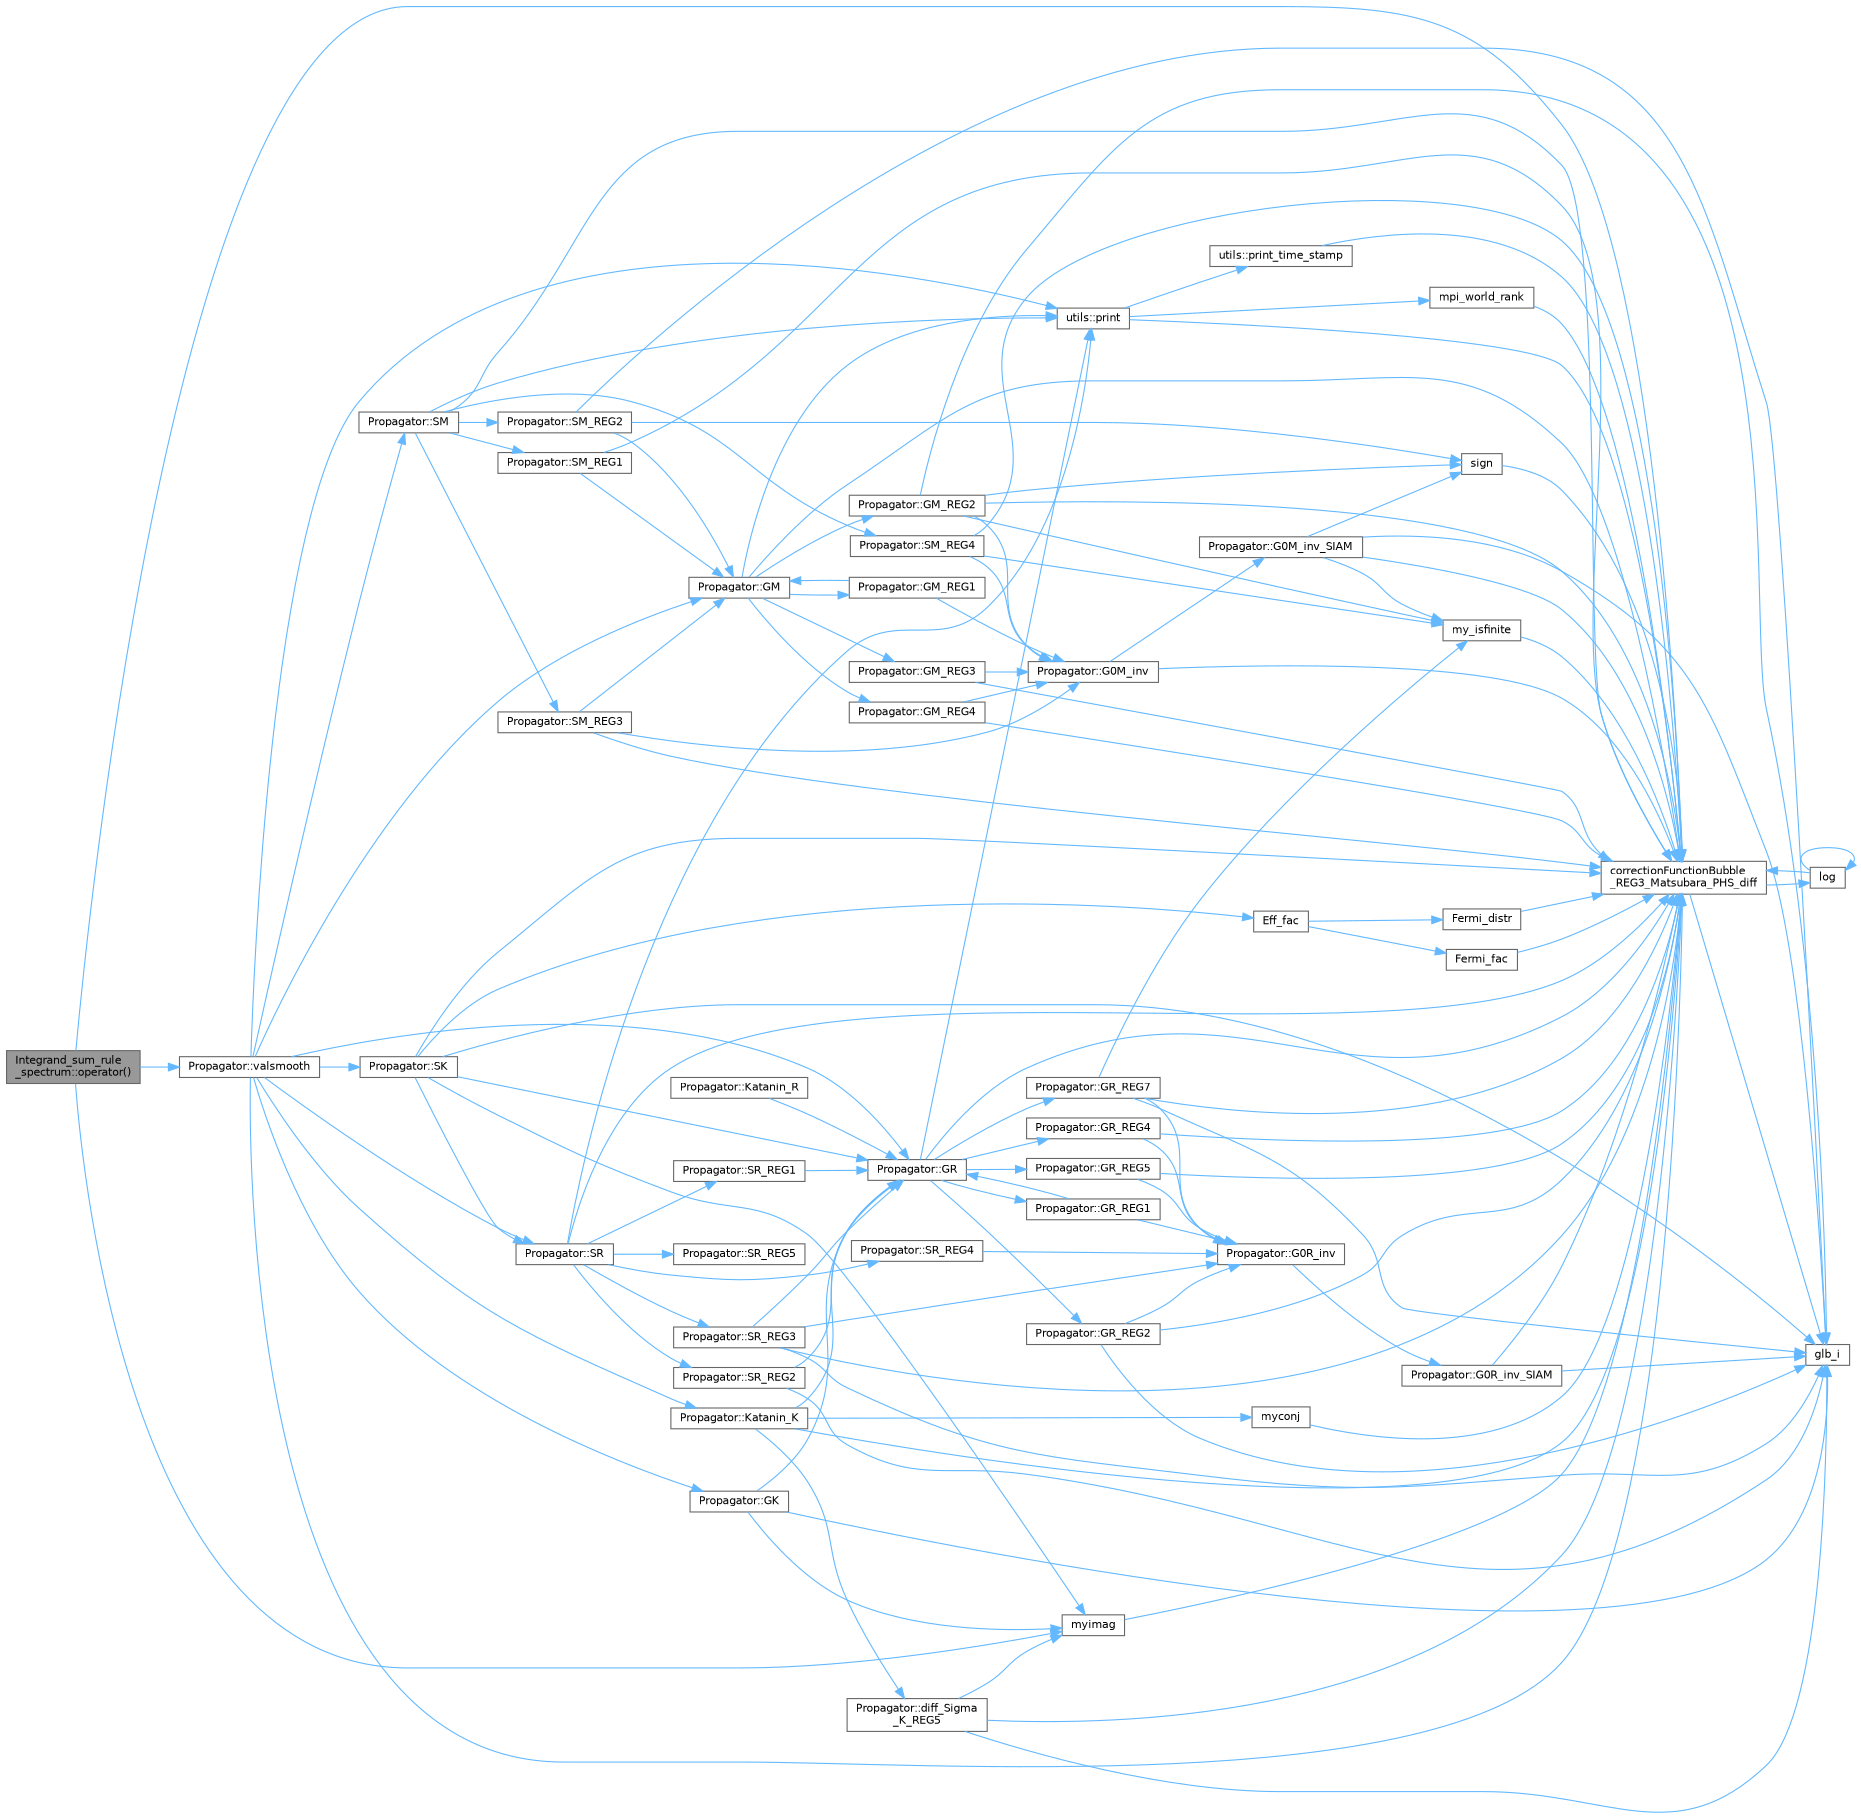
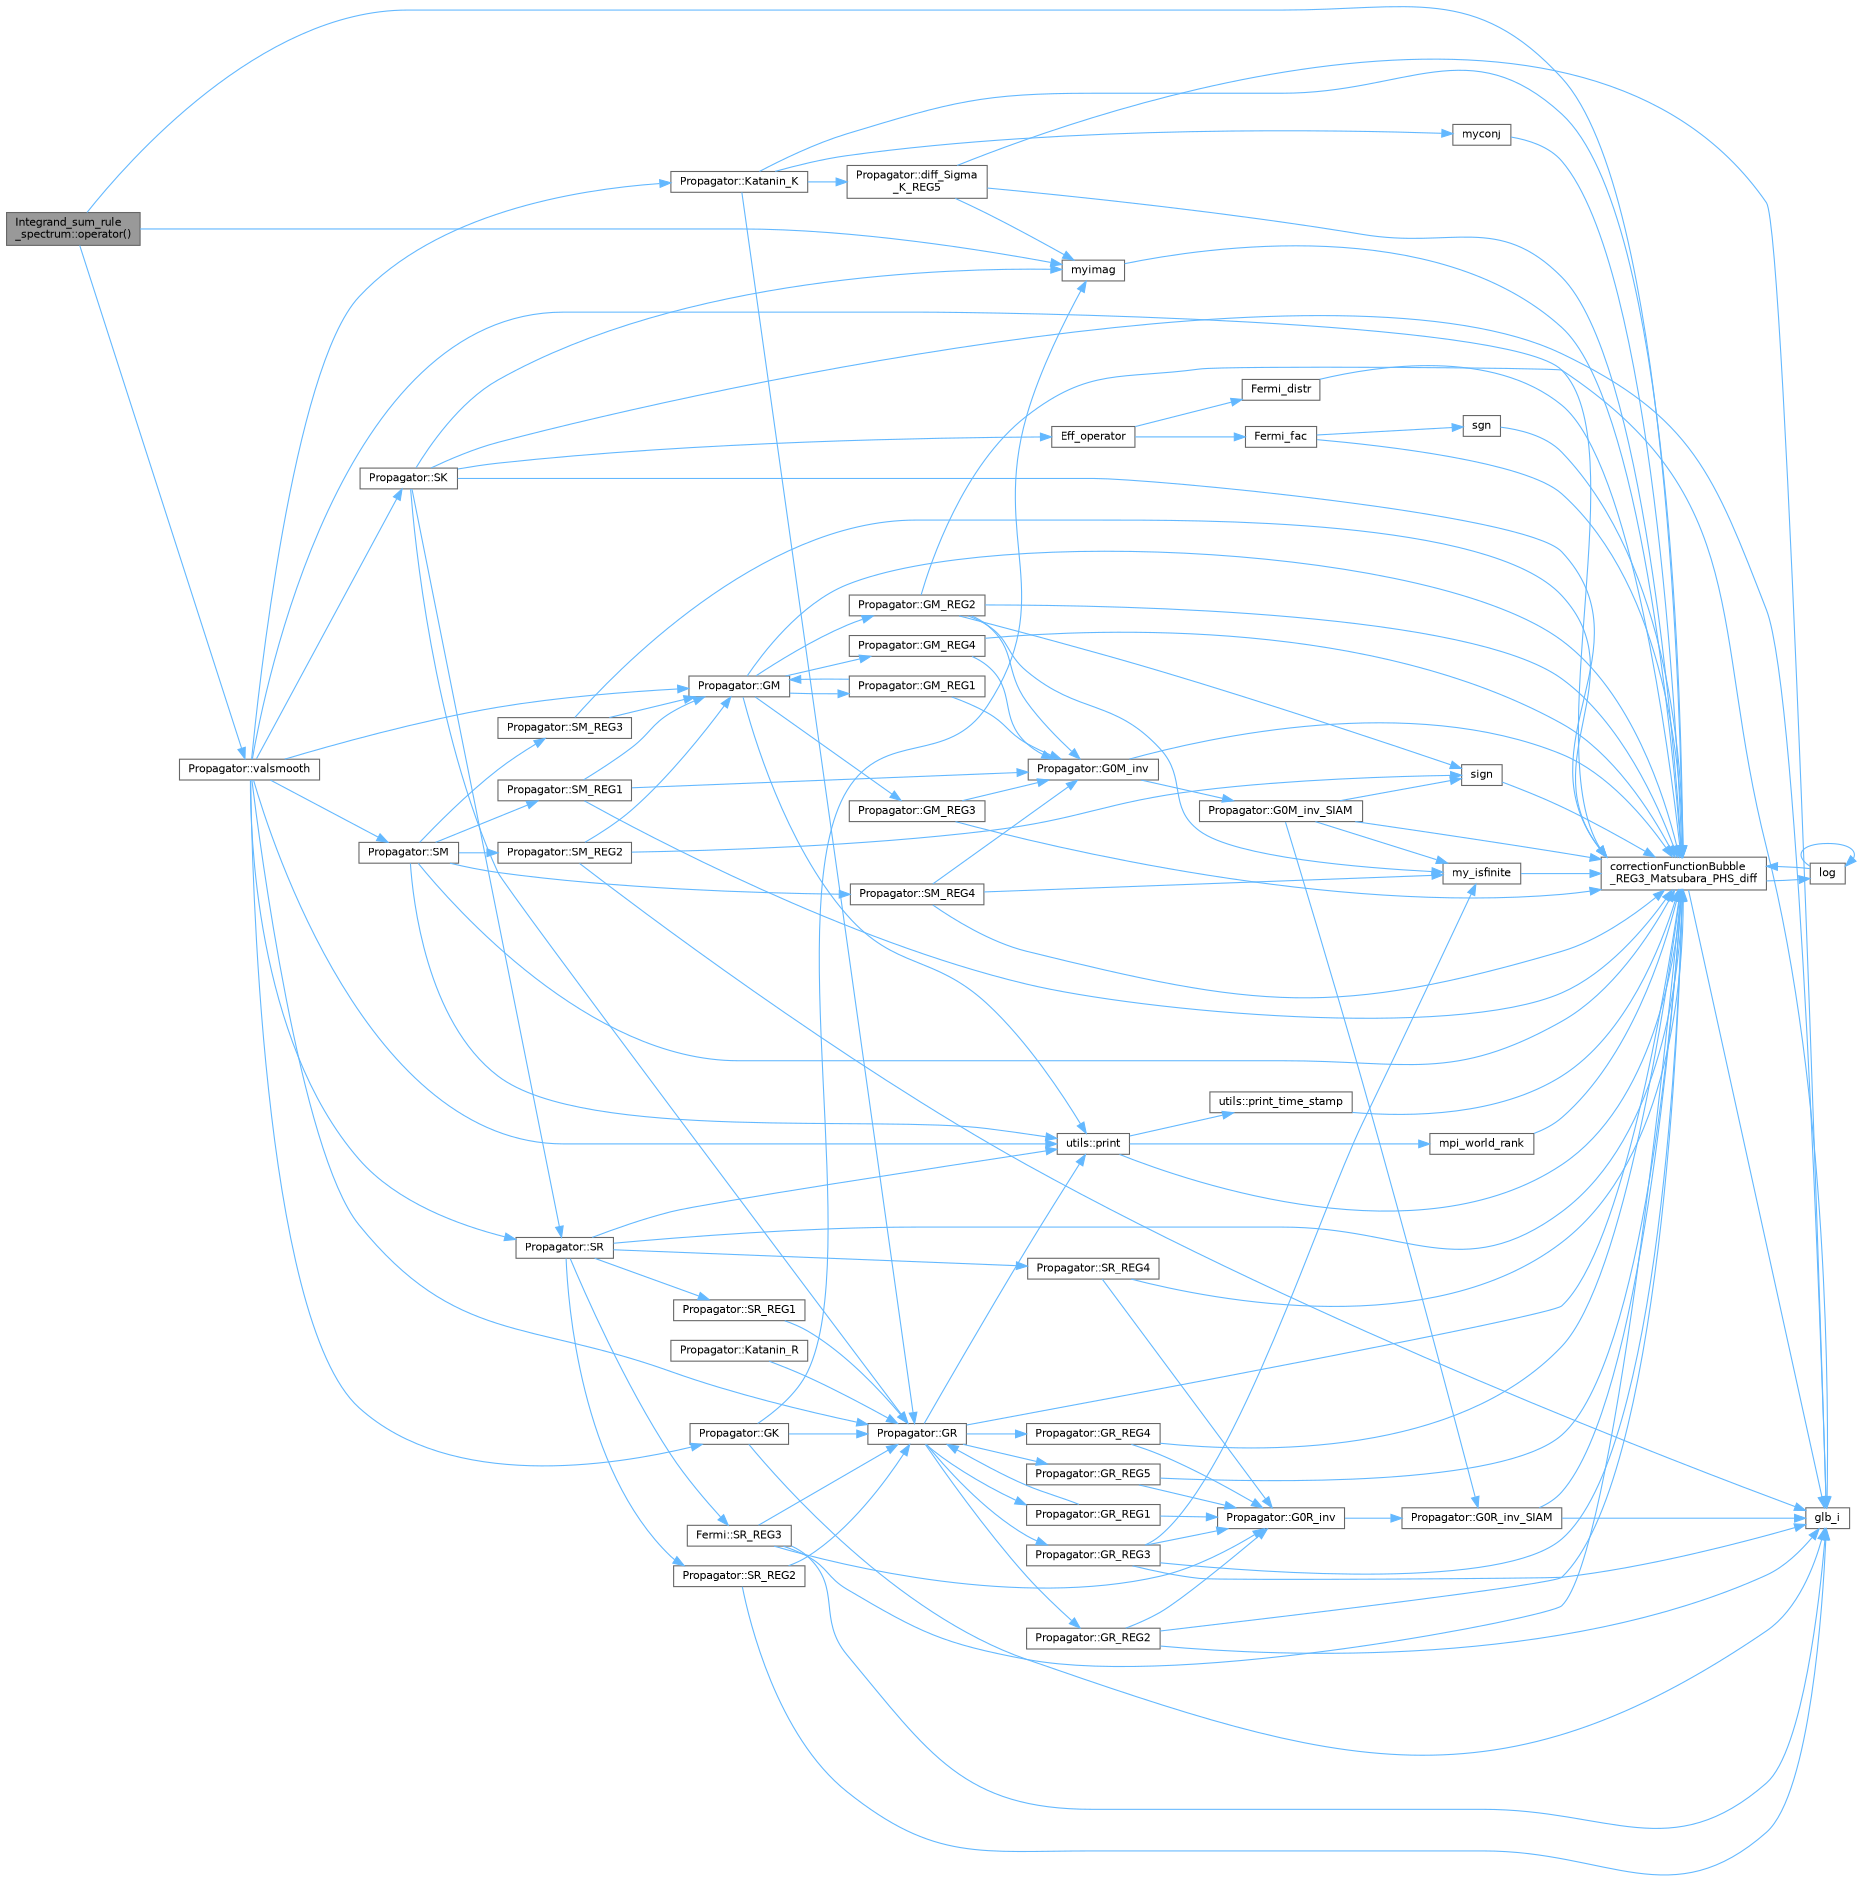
  digraph {
    rankdir=LR
    node [color=grey40 fillcolor=white fontname=Helvetica fontsize=10 shape=box style=filled]
    edge [color=steelblue1 fontname=Helvetica fontsize=10 labelfontname=Helvetica labelfontsize=10 style=solid]
    n1 [color=gray40 fillcolor=grey60 fontcolor=black height=0.2 label="Integrand_sum_rule\l_spectrum::operator()" width=0.4]
    n2 [height=0.2 label="correctionFunctionBubble\l_REG3_Matsubara_PHS_diff" width=0.4]
    n3 [height=0.2 label=myimag width=0.4]
    n4 [height=0.2 label="Propagator::valsmooth" width=0.4]
    n5 [height=0.2 label=glb_i width=0.4]
    n6 [height=0.2 label=log width=0.4]
    n7 [height=0.2 label="Propagator::GK" width=0.4]
    n8 [height=0.2 label="Propagator::GR" width=0.4]
    n9 [height=0.2 label="utils::print" width=0.4]
    n10 [height=0.2 label="Propagator::GM" width=0.4]
    n11 [height=0.2 label="Propagator::Katanin_K" width=0.4]
    n12 [height=0.2 label="Propagator::SK" width=0.4]
    n13 [height=0.2 label="Propagator::SR" width=0.4]
    n14 [height=0.2 label="Propagator::SM" width=0.4]
    n15 [height=0.2 label="Propagator::GR_REG1" width=0.4]
    n16 [height=0.2 label="Propagator::GR_REG2" width=0.4]
-   n17 [height=0.2 label="Propagator::GR_REG7" width=0.4]
+   n17 [height=0.2 label="Propagator::GR_REG3" width=0.4]
    n18 [height=0.2 label="Propagator::GR_REG4" width=0.4]
    n19 [height=0.2 label="Propagator::GR_REG5" width=0.4]
    n20 [height=0.2 label=mpi_world_rank width=0.4]
    n21 [height=0.2 label="utils::print_time_stamp" width=0.4]
    n22 [height=0.2 label="Propagator::GM_REG1" width=0.4]
    n23 [height=0.2 label="Propagator::GM_REG2" width=0.4]
    n24 [height=0.2 label="Propagator::GM_REG3" width=0.4]
    n25 [height=0.2 label="Propagator::GM_REG4" width=0.4]
    n26 [height=0.2 label="Propagator::diff_Sigma\l_K_REG5" width=0.4]
    n27 [height=0.2 label=myconj width=0.4]
    n28 [height=0.2 label="Propagator::Katanin_R" width=0.4]
-   n29 [height=0.2 label=Eff_fac width=0.4]
+   n29 [height=0.2 label=Eff_operator width=0.4]
    n30 [height=0.2 label="Propagator::SR_REG1" width=0.4]
    n31 [height=0.2 label="Propagator::SR_REG2" width=0.4]
-   n32 [height=0.2 label="Propagator::SR_REG3" width=0.4]
+   n32 [height=0.2 label="Fermi::SR_REG3" width=0.4]
    n33 [height=0.2 label="Propagator::SR_REG4" width=0.4]
-   n34 [height=0.2 label="Propagator::SR_REG5" width=0.4]
    n35 [height=0.2 label="Propagator::SM_REG1" width=0.4]
    n36 [height=0.2 label="Propagator::SM_REG2" width=0.4]
    n37 [height=0.2 label="Propagator::SM_REG3" width=0.4]
    n38 [height=0.2 label="Propagator::SM_REG4" width=0.4]
    n39 [height=0.2 label=Fermi_distr width=0.4]
    n40 [height=0.2 label=Fermi_fac width=0.4]
+   n41 [height=0.2 label=sgn width=0.4]
    n42 [height=0.2 label="Propagator::G0R_inv" width=0.4]
    n43 [height=0.2 label=my_isfinite width=0.4]
    n44 [height=0.2 label="Propagator::G0R_inv_SIAM" width=0.4]
    n45 [height=0.2 label="Propagator::G0M_inv" width=0.4]
    n46 [height=0.2 label=sign width=0.4]
    n47 [height=0.2 label="Propagator::G0M_inv_SIAM" width=0.4]
    n1 -> n2
    n1 -> n3
    n1 -> n4
    n2 -> n5
    n2 -> n6
    n3 -> n2
    n4 -> n2
    n4 -> n7
    n4 -> n8
    n4 -> n9
    n4 -> n10
    n4 -> n11
    n4 -> n12
    n4 -> n13
    n4 -> n14
    n6 -> n2
    n6 -> n6
    n7 -> n3
    n7 -> n5
    n7 -> n8
    n8 -> n2
    n8 -> n9
    n8 -> n15
    n8 -> n16
    n8 -> n17
    n8 -> n18
    n8 -> n19
    n9 -> n2
    n9 -> n20
    n9 -> n21
    n10 -> n2
    n10 -> n9
    n10 -> n22
    n10 -> n23
    n10 -> n24
    n10 -> n25
    n11 -> n2
    n11 -> n8
    n11 -> n26
    n11 -> n27
    n12 -> n2
    n12 -> n3
    n12 -> n5
    n12 -> n8
    n12 -> n13
    n12 -> n29
    n13 -> n2
    n13 -> n9
    n13 -> n30
    n13 -> n31
    n13 -> n32
    n13 -> n33
-   n13 -> n34
    n14 -> n2
    n14 -> n9
    n14 -> n35
    n14 -> n36
    n14 -> n37
    n14 -> n38
    n15 -> n8
    n15 -> n42
    n16 -> n2
    n16 -> n5
    n16 -> n42
    n17 -> n2
    n17 -> n5
    n17 -> n42
    n17 -> n43
    n18 -> n2
    n18 -> n42
    n19 -> n2
    n19 -> n42
    n20 -> n2
    n21 -> n2
    n22 -> n10
    n22 -> n45
    n23 -> n2
    n23 -> n5
    n23 -> n43
    n23 -> n45
    n23 -> n46
    n24 -> n2
    n24 -> n45
    n25 -> n2
    n25 -> n45
    n26 -> n2
    n26 -> n3
    n26 -> n5
    n27 -> n2
    n28 -> n8
    n29 -> n39
    n29 -> n40
    n30 -> n8
    n31 -> n5
    n31 -> n8
    n32 -> n2
    n32 -> n5
    n32 -> n8
    n32 -> n42
+   n33 -> n2
    n33 -> n42
    n35 -> n2
    n35 -> n10
    n36 -> n5
    n36 -> n10
    n36 -> n46
    n37 -> n2
    n37 -> n10
-   n37 -> n45
+   n35 -> n45
    n38 -> n2
    n38 -> n43
    n38 -> n45
    n39 -> n2
    n40 -> n2
+   n40 -> n41
+   n41 -> n2
    n42 -> n44
    n43 -> n2
    n44 -> n2
    n44 -> n5
    n45 -> n2
    n45 -> n47
    n46 -> n2
    n47 -> n2
-   n47 -> n5
+   n47 -> n44
    n47 -> n43
    n47 -> n46
  }
